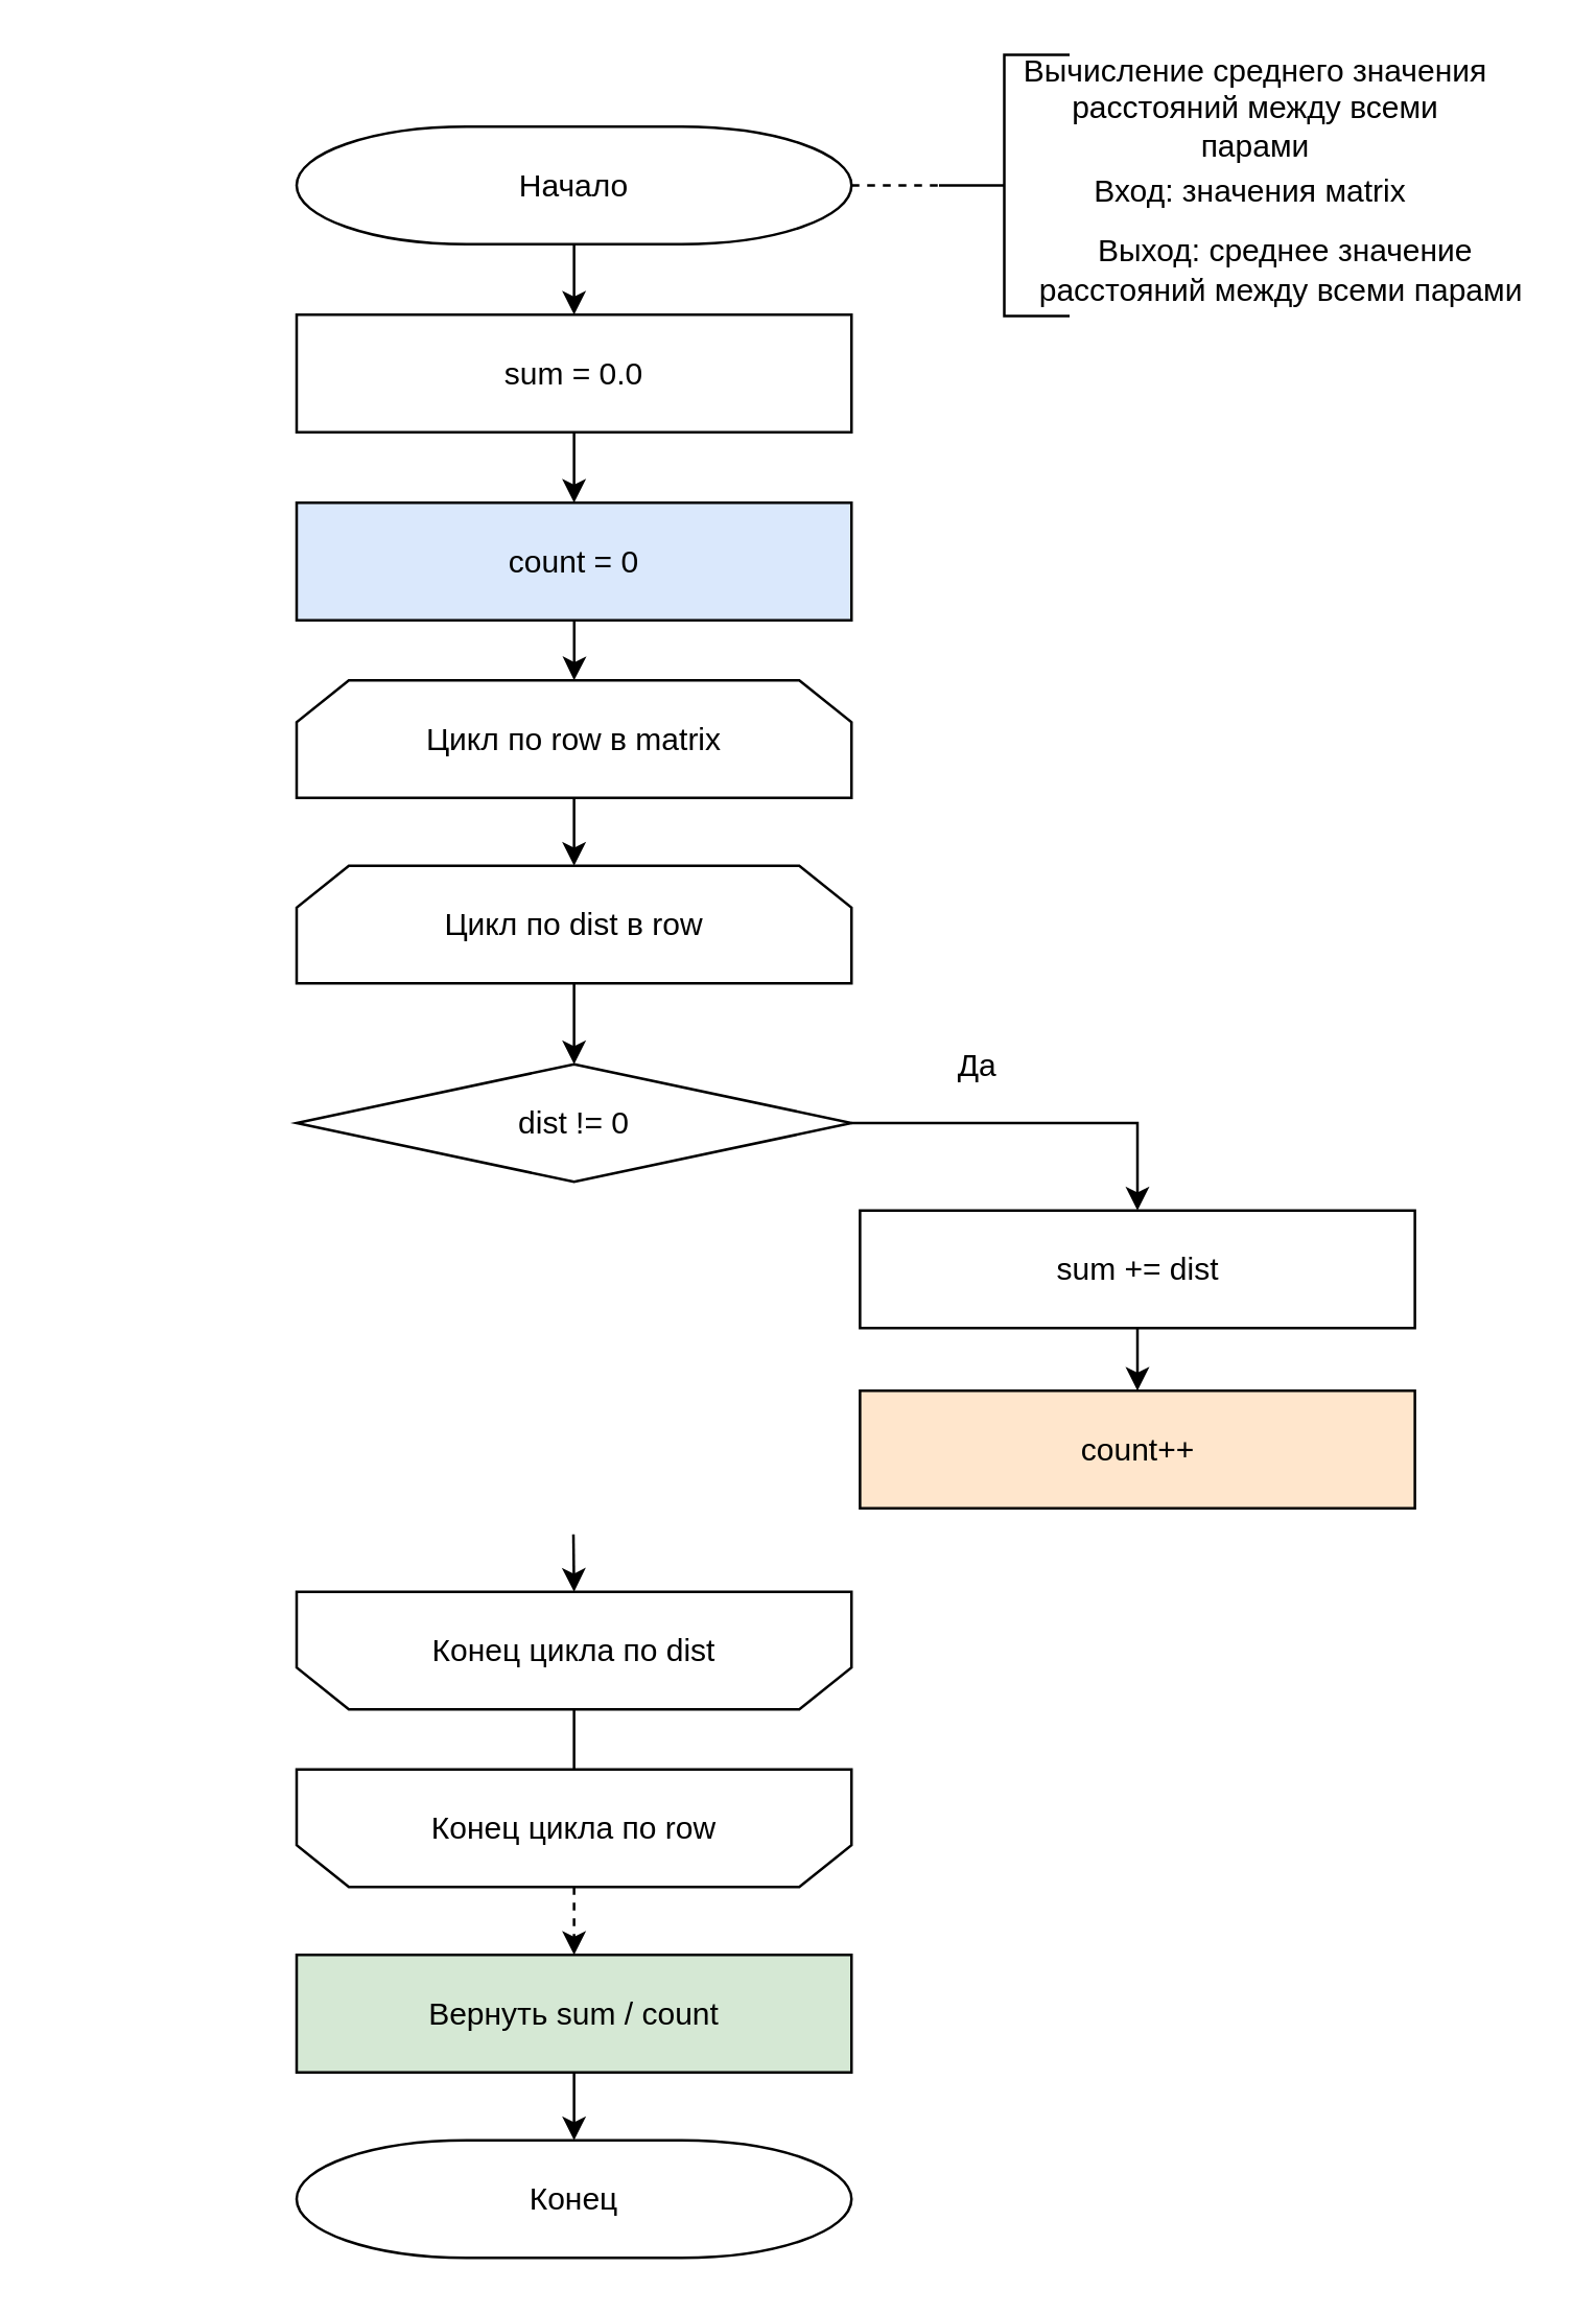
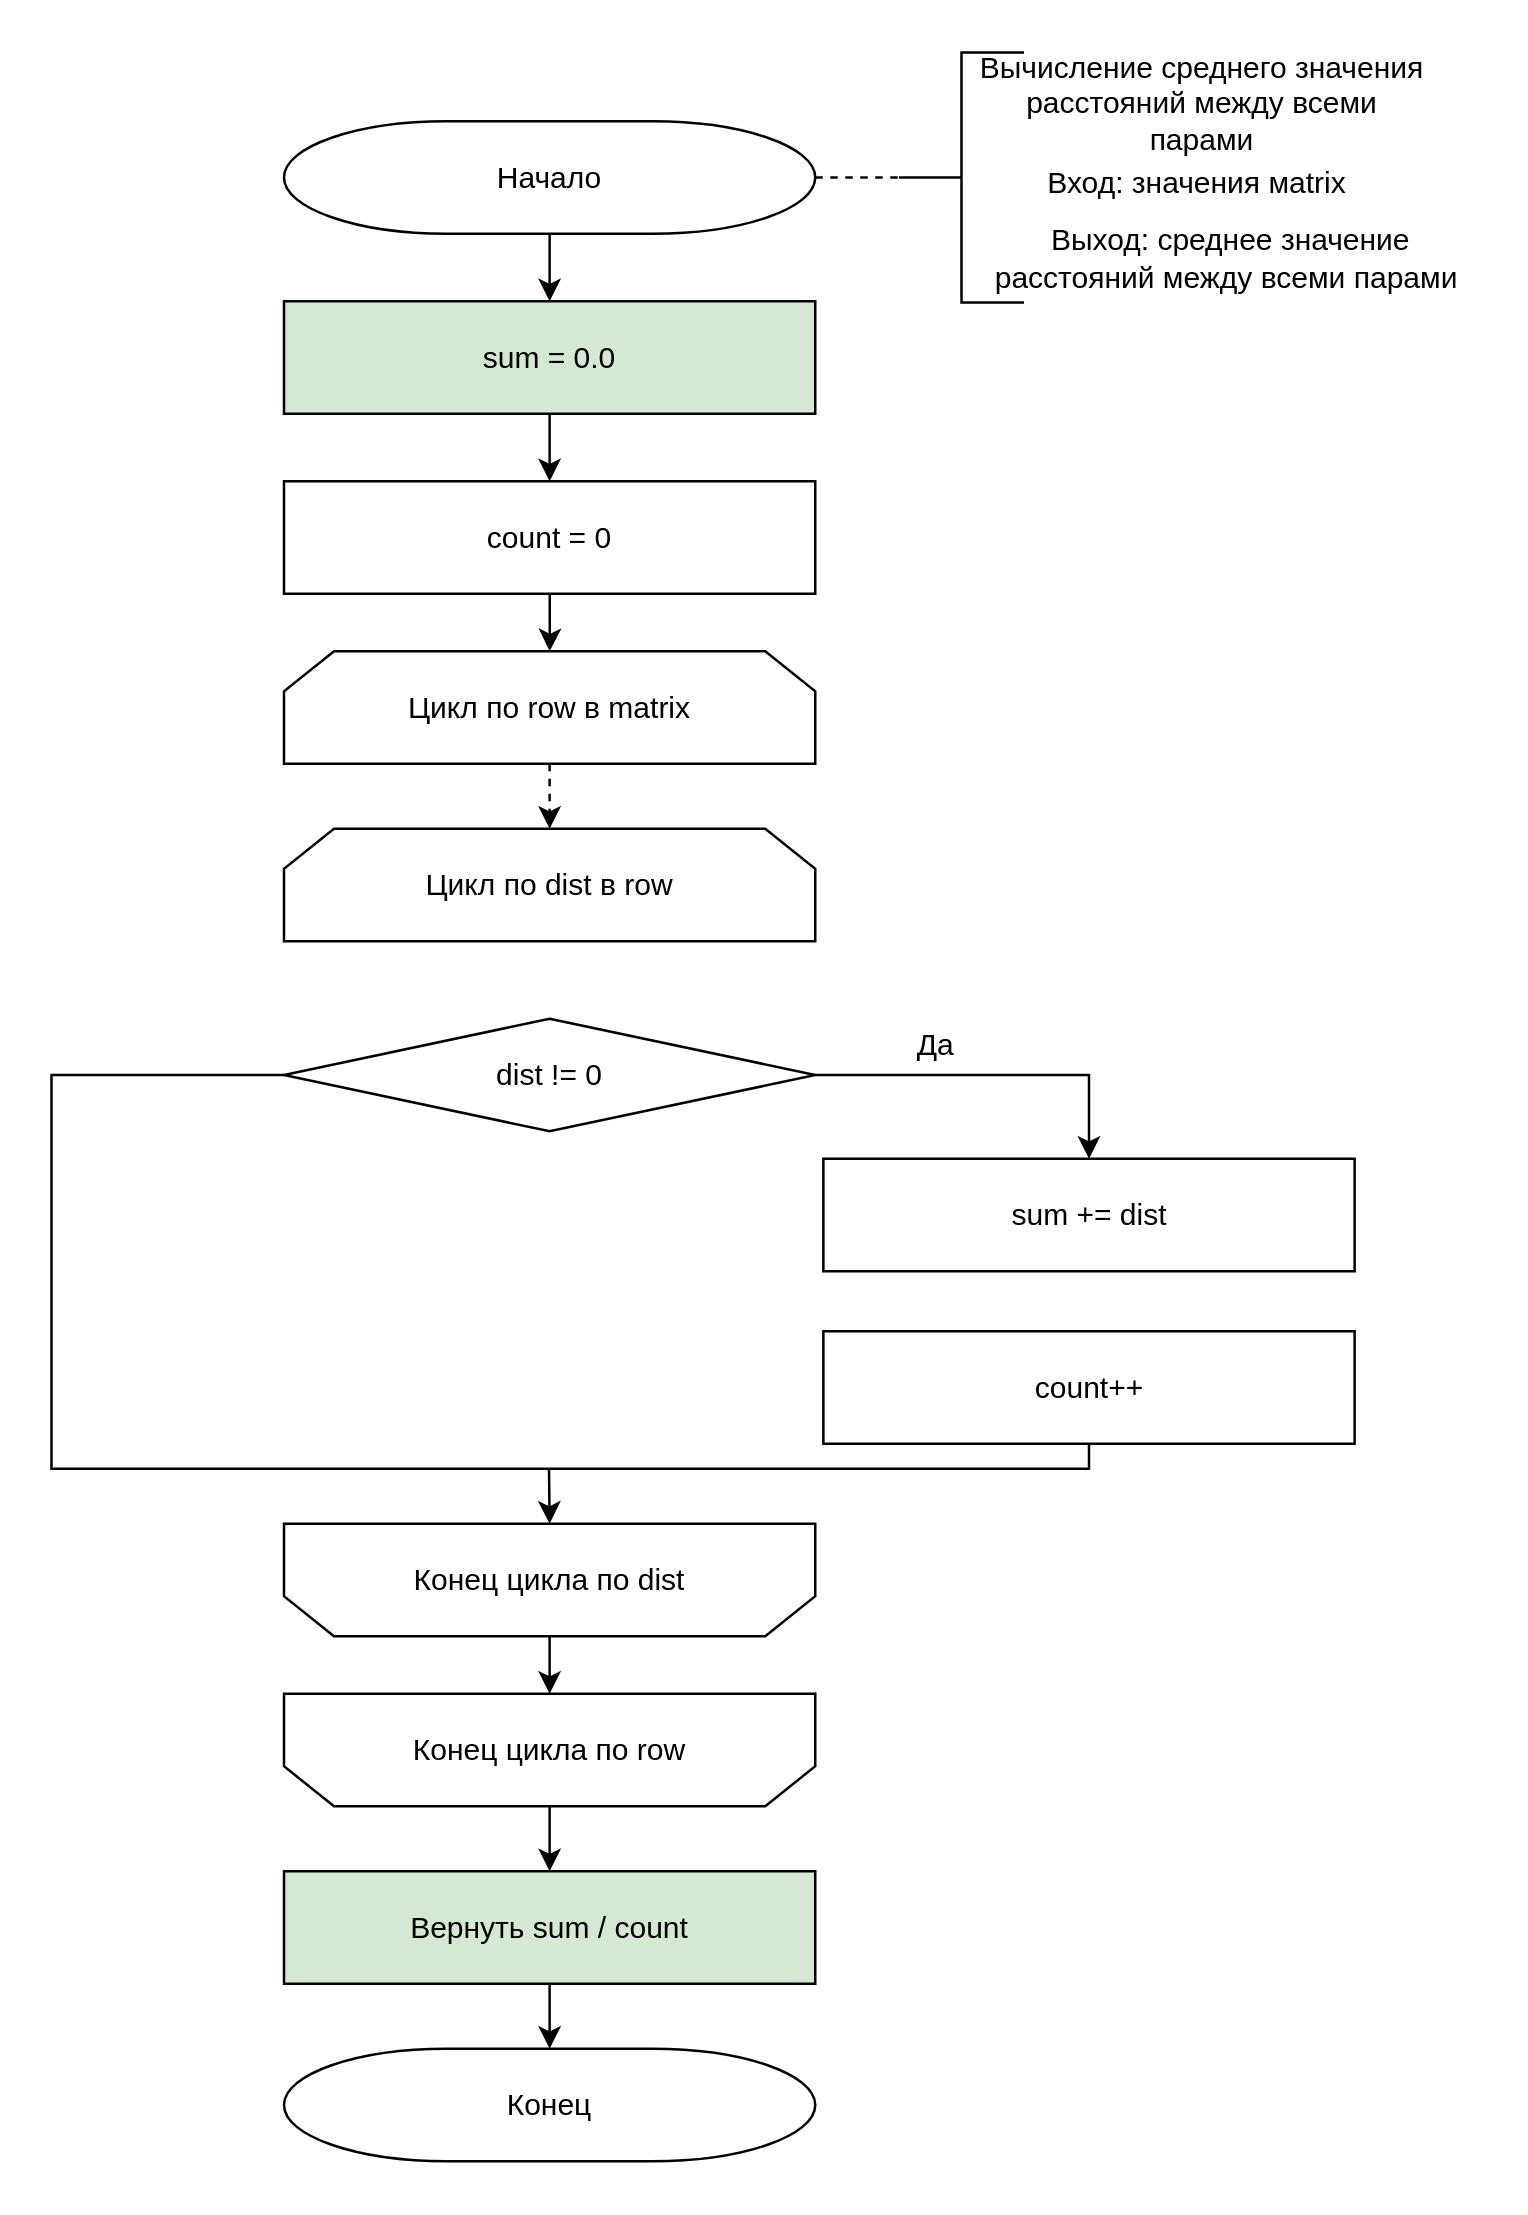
  <mxCell id="0" />
  <mxCell id="1" parent="0" />
  <mxCell id="2" value="Начало" style="strokeWidth=1;html=1;shape=mxgraph.flowchart.terminator;whiteSpace=wrap;rotation=0;" parent="1" vertex="1"><mxGeometry x="113" y="48" width="212.5" height="45" as="geometry" /></mxCell>
  <mxCell id="3" style="edgeStyle=orthogonalEdgeStyle;rounded=0;orthogonalLoop=1;jettySize=auto;html=1;entryX=0.5;entryY=0;entryDx=0;entryDy=0;" parent="1" source="4" target="23" edge="1"><mxGeometry relative="1" as="geometry"><mxPoint x="219.25" y="283.5" as="targetPoint" /></mxGeometry></mxCell>
- <mxCell id="4" value="count = 0" style="rounded=0;whiteSpace=wrap;html=1;rotation=0;fillColor=#dae8fc;" parent="1" vertex="1"><mxGeometry x="113" y="192" width="212.5" height="45" as="geometry" /></mxCell>
+ <mxCell id="4" value="count = 0" style="rounded=0;whiteSpace=wrap;html=1;rotation=0;" parent="1" vertex="1"><mxGeometry x="113" y="192" width="212.5" height="45" as="geometry" /></mxCell>
  <mxCell id="5" value="" style="strokeWidth=1;html=1;shape=mxgraph.flowchart.annotation_2;align=left;labelPosition=right;pointerEvents=1;" parent="1" vertex="1"><mxGeometry x="359" y="20.5" width="50" height="100" as="geometry" /></mxCell>
  <mxCell id="6" value="" style="endArrow=none;dashed=1;html=1;rounded=0;exitX=1;exitY=0.5;exitDx=0;exitDy=0;exitPerimeter=0;entryX=0;entryY=0.5;entryDx=0;entryDy=0;entryPerimeter=0;" parent="1" source="2" target="5" edge="1"><mxGeometry width="50" height="50" relative="1" as="geometry"><mxPoint x="540" y="368" as="sourcePoint" /><mxPoint x="590" y="318" as="targetPoint" /></mxGeometry></mxCell>
  <mxCell id="7" value="Конец" style="strokeWidth=1;html=1;shape=mxgraph.flowchart.terminator;whiteSpace=wrap;rotation=0;" parent="1" vertex="1"><mxGeometry x="113" y="819" width="212.5" height="45" as="geometry" /></mxCell>
  <mxCell id="8" value="dist != 0" style="rhombus;whiteSpace=wrap;html=1;rotation=0;" parent="1" vertex="1"><mxGeometry x="113" y="407" width="212.5" height="45" as="geometry" /></mxCell>
  <mxCell id="9" value="sum += dist" style="rounded=0;whiteSpace=wrap;html=1;rotation=0;" parent="1" vertex="1"><mxGeometry x="328.75" y="463" width="212.5" height="45" as="geometry" /></mxCell>
- <mxCell id="10" value="Да" style="text;html=1;strokeColor=none;fillColor=none;align=center;verticalAlign=middle;whiteSpace=wrap;rounded=0;" parent="1" vertex="1"><mxGeometry x="344" y="393" width="60" height="30" as="geometry" /></mxCell>
+ <mxCell id="10" value="Да" style="text;html=1;strokeColor=none;fillColor=none;align=center;verticalAlign=middle;whiteSpace=wrap;rounded=0;" parent="1" vertex="1"><mxGeometry x="344" y="403" width="60" height="30" as="geometry" /></mxCell>
  <mxCell id="11" value="" style="endArrow=classic;html=1;rounded=0;entryX=0.5;entryY=0;entryDx=0;entryDy=0;entryPerimeter=0;exitX=0.5;exitY=1;exitDx=0;exitDy=0;" parent="1" source="30" target="7" edge="1"><mxGeometry width="50" height="50" relative="1" as="geometry"><mxPoint x="219.25" y="1215" as="sourcePoint" /><mxPoint x="350" y="1067" as="targetPoint" /></mxGeometry></mxCell>
- <mxCell id="12" value="sum = 0.0" style="rounded=0;whiteSpace=wrap;html=1;rotation=0;" parent="1" vertex="1"><mxGeometry x="113" y="120" width="212.5" height="45" as="geometry" /></mxCell>
+ <mxCell id="12" value="sum = 0.0" style="rounded=0;whiteSpace=wrap;html=1;rotation=0;fillColor=#d5e8d4;" parent="1" vertex="1"><mxGeometry x="113" y="120" width="212.5" height="45" as="geometry" /></mxCell>
  <mxCell id="13" value="" style="endArrow=classic;html=1;rounded=0;entryX=0.5;entryY=0;entryDx=0;entryDy=0;exitX=0.5;exitY=1;exitDx=0;exitDy=0;" parent="1" source="12" target="4" edge="1"><mxGeometry width="50" height="50" relative="1" as="geometry"><mxPoint x="205" y="418" as="sourcePoint" /><mxPoint x="219.25" y="192" as="targetPoint" /></mxGeometry></mxCell>
  <mxCell id="14" value="" style="endArrow=classic;html=1;rounded=0;entryX=0.5;entryY=0;entryDx=0;entryDy=0;exitX=0.5;exitY=1;exitDx=0;exitDy=0;exitPerimeter=0;" parent="1" source="2" target="12" edge="1"><mxGeometry width="50" height="50" relative="1" as="geometry"><mxPoint x="205" y="418" as="sourcePoint" /><mxPoint x="255" y="368" as="targetPoint" /></mxGeometry></mxCell>
- <mxCell id="15" value="count++" style="rounded=0;whiteSpace=wrap;html=1;rotation=0;fillColor=#ffe6cc;" parent="1" vertex="1"><mxGeometry x="328.75" y="532" width="212.5" height="45" as="geometry" /></mxCell>
- <mxCell id="16" value="" style="endArrow=classic;html=1;rounded=0;entryX=0.5;entryY=0;entryDx=0;entryDy=0;exitX=0.5;exitY=1;exitDx=0;exitDy=0;" parent="1" source="9" target="15" edge="1"><mxGeometry width="50" height="50" relative="1" as="geometry"><mxPoint x="262" y="1216" as="sourcePoint" /><mxPoint x="312" y="1166" as="targetPoint" /></mxGeometry></mxCell>
+ <mxCell id="15" value="count++" style="rounded=0;whiteSpace=wrap;html=1;rotation=0;" parent="1" vertex="1"><mxGeometry x="328.75" y="532" width="212.5" height="45" as="geometry" /></mxCell>
  <mxCell id="17" value="Цикл по dist в row" style="shape=loopLimit;whiteSpace=wrap;html=1;rotation=0;" parent="1" vertex="1"><mxGeometry x="113" y="331" width="212.5" height="45" as="geometry" /></mxCell>
  <mxCell id="18" value="Конец цикла по dist" style="shape=loopLimit;whiteSpace=wrap;html=1;strokeColor=default;fontFamily=Helvetica;fontSize=12;fontColor=default;fillColor=default;rotation=0;direction=west;" parent="1" vertex="1"><mxGeometry x="113" y="609" width="212.5" height="45" as="geometry" /></mxCell>
+ <mxCell id="19" value="" style="endArrow=none;html=1;rounded=0;entryX=0.5;entryY=1;entryDx=0;entryDy=0;exitX=0;exitY=0.5;exitDx=0;exitDy=0;edgeStyle=orthogonalEdgeStyle;" parent="1" source="8" target="15" edge="1"><mxGeometry width="50" height="50" relative="1" as="geometry"><mxPoint x="67" y="570" as="sourcePoint" /><mxPoint x="197" y="906" as="targetPoint" /><Array as="points"><mxPoint x="20" y="430" /><mxPoint x="20" y="587" /><mxPoint x="435" y="587" /></Array></mxGeometry></mxCell>
  <mxCell id="20" value="Вычисление среднего значения расстояний между всеми парами " style="text;html=1;strokeColor=none;fillColor=none;align=center;verticalAlign=middle;whiteSpace=wrap;rounded=0;" parent="1" vertex="1"><mxGeometry x="388.5" y="26" width="182.75" height="30" as="geometry" /></mxCell>
  <mxCell id="21" value="Вход: значения мatrix" style="text;html=1;strokeColor=none;fillColor=none;align=center;verticalAlign=middle;whiteSpace=wrap;rounded=0;" parent="1" vertex="1"><mxGeometry x="386.25" y="58" width="185" height="30" as="geometry" /></mxCell>
  <mxCell id="22" value="Выход: среднее значение расстояний между всеми парами&amp;nbsp;" style="text;html=1;strokeColor=none;fillColor=none;align=center;verticalAlign=middle;whiteSpace=wrap;rounded=0;" parent="1" vertex="1"><mxGeometry x="395" y="88" width="194" height="30" as="geometry" /></mxCell>
  <mxCell id="23" value="Цикл по row в matrix" style="shape=loopLimit;whiteSpace=wrap;html=1;rotation=0;" parent="1" vertex="1"><mxGeometry x="113" y="260" width="212.5" height="45" as="geometry" /></mxCell>
- <mxCell id="24" value="" style="endArrow=classic;html=1;rounded=0;entryX=0.5;entryY=0;entryDx=0;entryDy=0;exitX=0.5;exitY=1;exitDx=0;exitDy=0;" parent="1" source="23" target="17" edge="1"><mxGeometry width="50" height="50" relative="1" as="geometry"><mxPoint x="200" y="350" as="sourcePoint" /><mxPoint x="250" y="300" as="targetPoint" /></mxGeometry></mxCell>
- <mxCell id="25" value="" style="endArrow=classic;html=1;rounded=0;entryX=0.5;entryY=0;entryDx=0;entryDy=0;exitX=0.5;exitY=1;exitDx=0;exitDy=0;" parent="1" source="17" target="8" edge="1"><mxGeometry width="50" height="50" relative="1" as="geometry"><mxPoint x="200" y="350" as="sourcePoint" /><mxPoint x="250" y="300" as="targetPoint" /></mxGeometry></mxCell>
+ <mxCell id="24" value="" style="endArrow=classic;html=1;rounded=0;entryX=0.5;entryY=0;entryDx=0;entryDy=0;exitX=0.5;exitY=1;exitDx=0;exitDy=0;dashed=1;" parent="1" source="23" target="17" edge="1"><mxGeometry width="50" height="50" relative="1" as="geometry"><mxPoint x="200" y="350" as="sourcePoint" /><mxPoint x="250" y="300" as="targetPoint" /></mxGeometry></mxCell>
  <mxCell id="26" value="" style="endArrow=classic;html=1;rounded=0;exitX=1;exitY=0.5;exitDx=0;exitDy=0;entryX=0.5;entryY=0;entryDx=0;entryDy=0;edgeStyle=orthogonalEdgeStyle;" parent="1" source="8" target="9" edge="1"><mxGeometry width="50" height="50" relative="1" as="geometry"><mxPoint x="200" y="350" as="sourcePoint" /><mxPoint x="250" y="300" as="targetPoint" /></mxGeometry></mxCell>
  <mxCell id="27" value="Конец цикла по row" style="shape=loopLimit;whiteSpace=wrap;html=1;strokeColor=default;fontFamily=Helvetica;fontSize=12;fontColor=default;fillColor=default;rotation=0;direction=west;" parent="1" vertex="1"><mxGeometry x="113" y="677" width="212.5" height="45" as="geometry" /></mxCell>
  <mxCell id="28" value="" style="endArrow=classic;html=1;rounded=0;entryX=0.5;entryY=1;entryDx=0;entryDy=0;" parent="1" target="18" edge="1"><mxGeometry width="50" height="50" relative="1" as="geometry"><mxPoint x="219" y="587" as="sourcePoint" /><mxPoint x="250" y="545" as="targetPoint" /></mxGeometry></mxCell>
- <mxCell id="29" value="" style="endArrow=none;html=1;rounded=0;entryX=0.5;entryY=1;entryDx=0;entryDy=0;exitX=0.5;exitY=0;exitDx=0;exitDy=0;" parent="1" source="18" target="27" edge="1"><mxGeometry width="50" height="50" relative="1" as="geometry"><mxPoint x="278" y="539" as="sourcePoint" /><mxPoint x="328" y="489" as="targetPoint" /></mxGeometry></mxCell>
+ <mxCell id="29" value="" style="endArrow=classic;html=1;rounded=0;entryX=0.5;entryY=1;entryDx=0;entryDy=0;exitX=0.5;exitY=0;exitDx=0;exitDy=0;" parent="1" source="18" target="27" edge="1"><mxGeometry width="50" height="50" relative="1" as="geometry"><mxPoint x="278" y="539" as="sourcePoint" /><mxPoint x="328" y="489" as="targetPoint" /></mxGeometry></mxCell>
  <mxCell id="30" value="Вернуть sum / count" style="rounded=0;whiteSpace=wrap;html=1;rotation=0;fillColor=#d5e8d4;" parent="1" vertex="1"><mxGeometry x="113" y="748" width="212.5" height="45" as="geometry" /></mxCell>
- <mxCell id="31" value="" style="endArrow=classic;html=1;rounded=0;entryX=0.5;entryY=0;entryDx=0;entryDy=0;exitX=0.5;exitY=0;exitDx=0;exitDy=0;dashed=1;" parent="1" source="27" target="30" edge="1"><mxGeometry width="50" height="50" relative="1" as="geometry"><mxPoint x="211" y="672" as="sourcePoint" /><mxPoint x="261" y="622" as="targetPoint" /></mxGeometry></mxCell>
+ <mxCell id="31" value="" style="endArrow=classic;html=1;rounded=0;entryX=0.5;entryY=0;entryDx=0;entryDy=0;exitX=0.5;exitY=0;exitDx=0;exitDy=0;" parent="1" source="27" target="30" edge="1"><mxGeometry width="50" height="50" relative="1" as="geometry"><mxPoint x="211" y="672" as="sourcePoint" /><mxPoint x="261" y="622" as="targetPoint" /></mxGeometry></mxCell>
